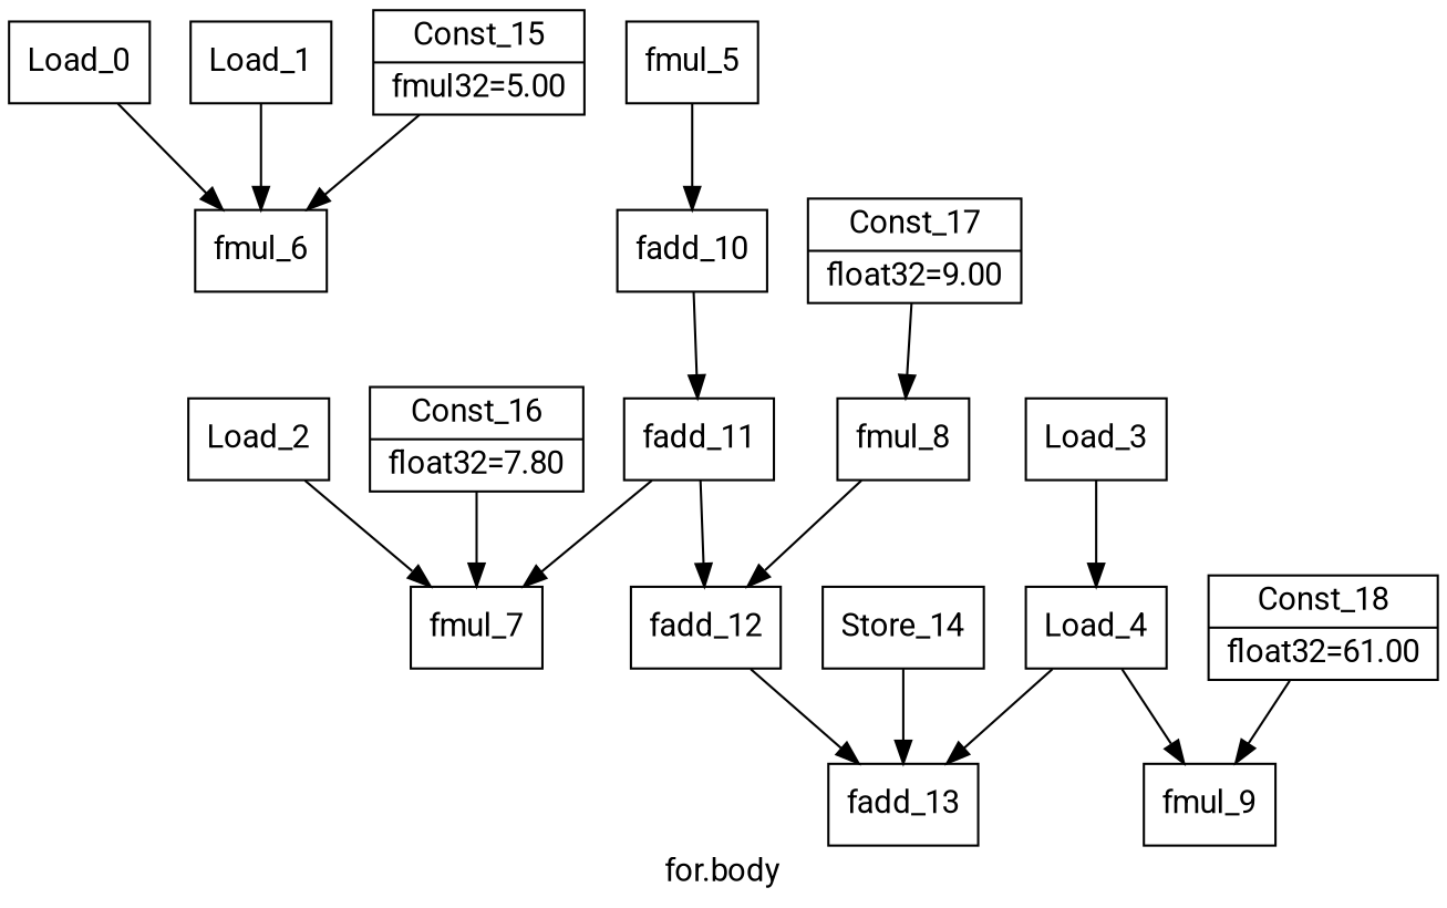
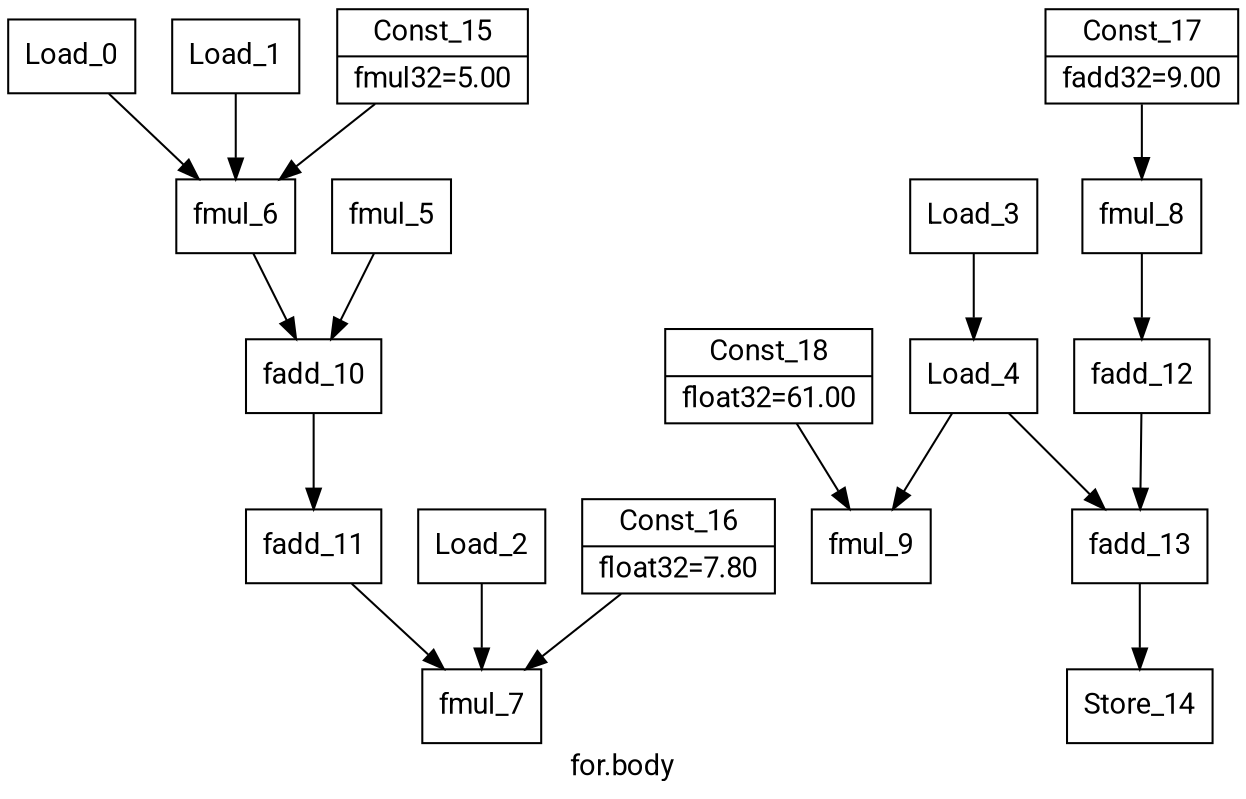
  digraph {
    fontname=Roboto
    label="for.body"
    node [fontname=Roboto opcode=input shape=record]
    edge [fontname=Roboto operand=any2input]
    n1 [label="{Load_0}"]
    n2 [label="{fmul_6}" opcode=fmul type=op]
    n3 [label="{fmul_5}" opcode=fmul type=op]
    n4 [label="{fadd_10}" opcode=fadd type=op]
    n5 [label="{fadd_11}" opcode=fadd type=op]
    n6 [label="{Load_1}"]
    n7 [label="{Load_2}"]
    n8 [label="{fmul_7}" opcode=fmul type=op]
    n9 [label="{fadd_12}" opcode=fadd type=op]
    n10 [label="{Load_3}"]
    n11 [label="{Load_4}"]
    n12 [label="{fmul_8}" opcode=fmul type=op]
    n13 [label="{fadd_13}" opcode=fadd type=op]
    n14 [label="{fmul_9}" opcode=fmul type=op]
    n15 [label="{Store_14}" opcode=output]
    n16 [constVal=1 float32=5.00 label="{Const_15|fmul32=5.00}" opcode=const]
    n17 [constVal=1 float32=7.00 label="{Const_16|float32=7.80}" opcode=const]
-   n18 [constVal=1 float32=9.00 label="{Const_17|float32=9.00}" opcode=const]
+   n18 [constVal=1 float32=9.00 label="{Const_17|fadd32=9.00}" opcode=const]
    n19 [constVal=1 float32=11.00 label="{Const_18|float32=61.00}" opcode=const]
    n1 -> n2
+   n2 -> n4
    n3 -> n4
    n4 -> n5
    n5 -> n8
-   n5 -> n9
    n6 -> n2
    n7 -> n8
    n9 -> n13
    n10 -> n11
    n11 -> n13
    n11 -> n14
    n12 -> n9
-   n15 -> n13
+   n13 -> n15
    n16 -> n2
    n17 -> n8
    n18 -> n12
    n19 -> n14
  }
